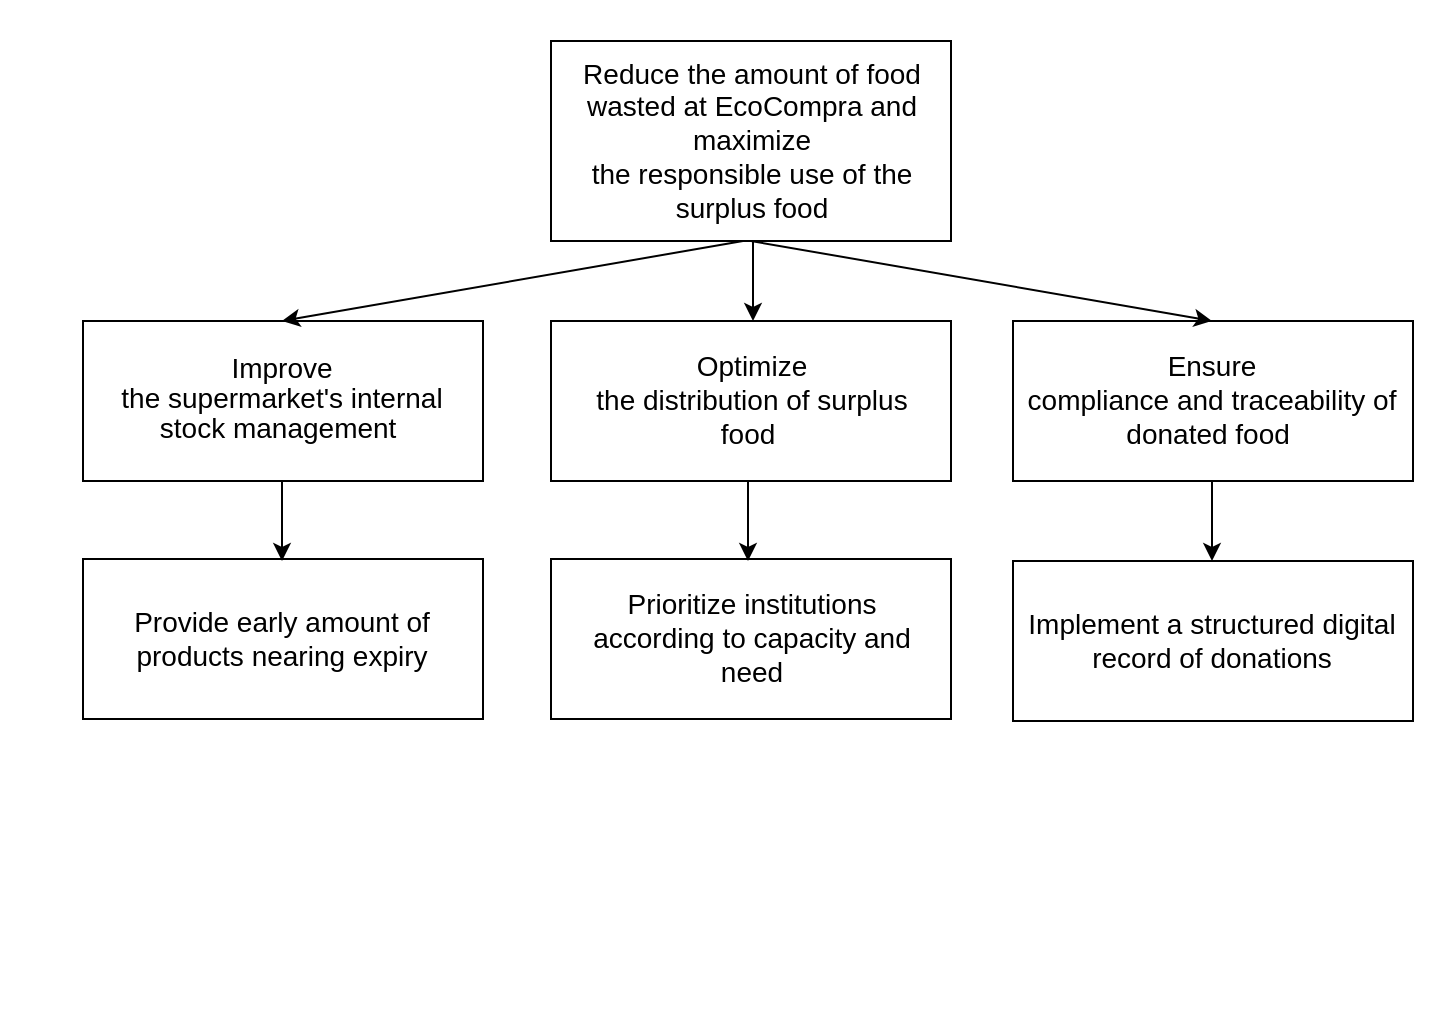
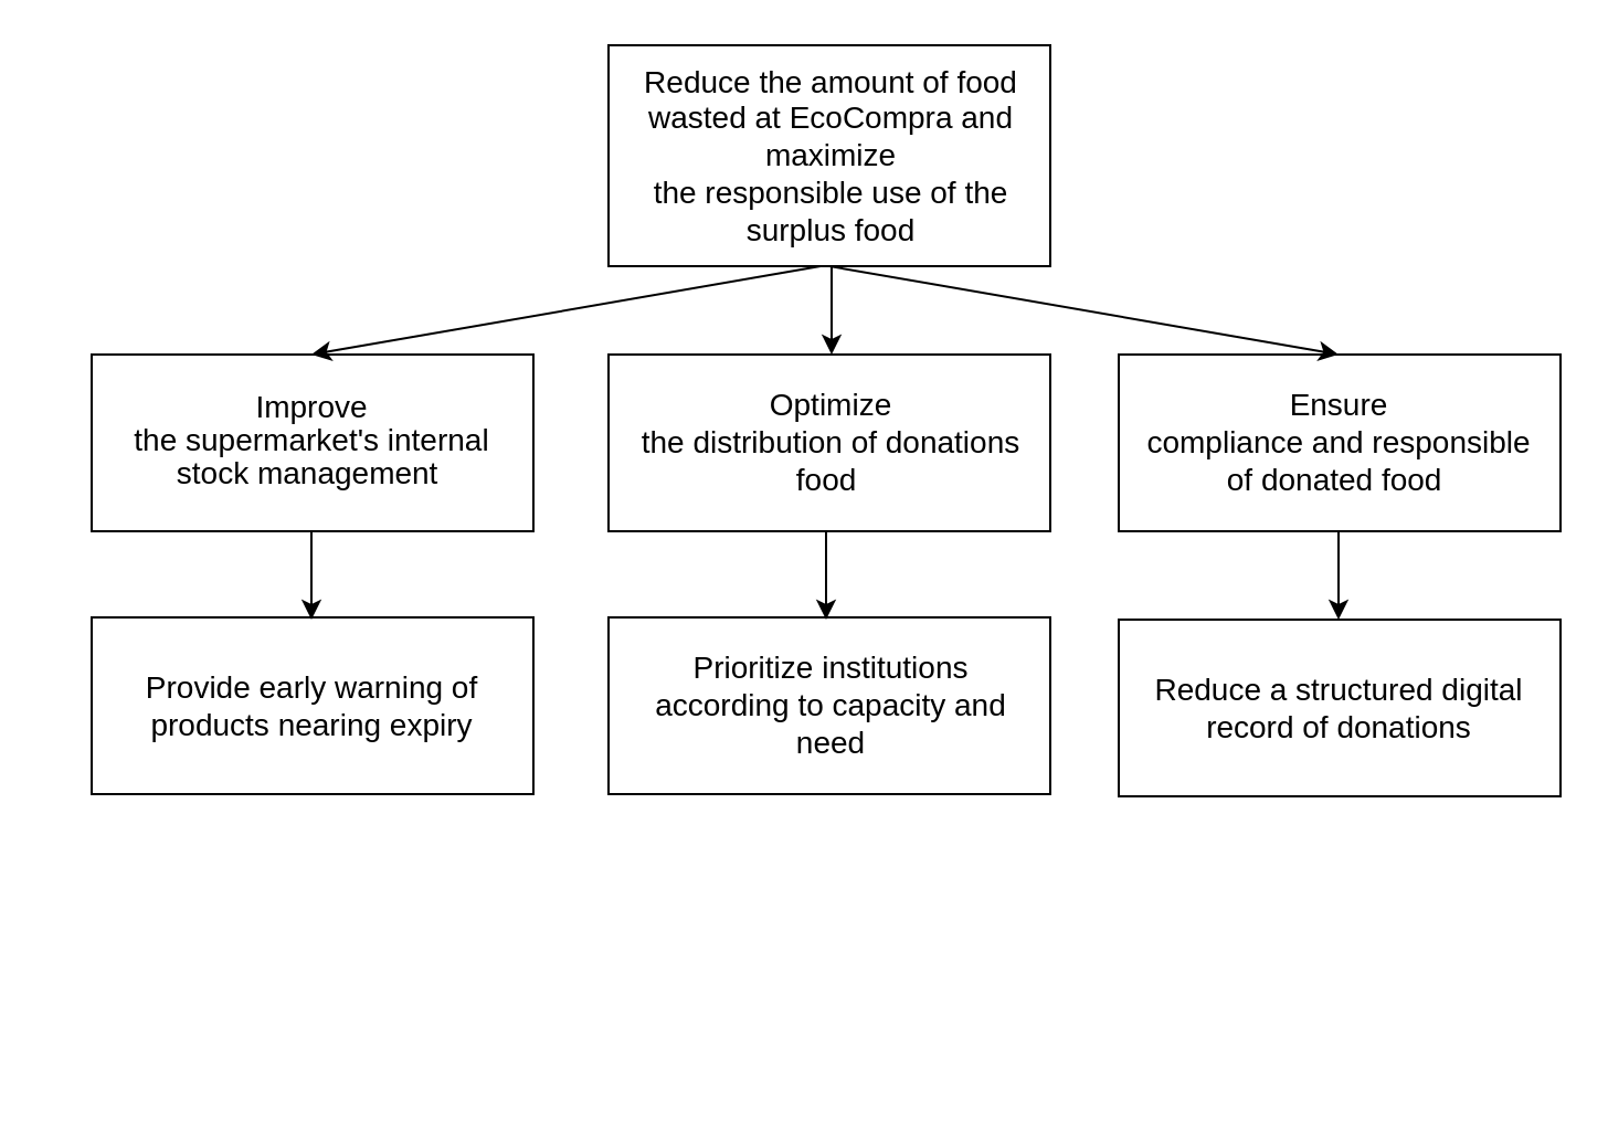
  <mxCell id="0" />
  <mxCell id="1" parent="0" />
  <mxCell id="2" value="" style="rounded=0;whiteSpace=wrap;html=1;" vertex="1" parent="1"><mxGeometry x="275" y="20" width="200" height="100" as="geometry" /></mxCell>
  <mxCell id="3" value="" style="rounded=0;whiteSpace=wrap;html=1;" vertex="1" parent="1"><mxGeometry x="41" y="160" width="200" height="80" as="geometry" /></mxCell>
  <mxCell id="4" value="&lt;p class=&quot;MsoNormal&quot;&gt;&lt;font style=&quot;font-size: 14px;&quot;&gt;Reduce the amount of food wasted at EcoCompra and maximize&lt;br&gt;the responsible use of the surplus food&lt;/font&gt;&lt;/p&gt;" style="text;html=1;align=center;verticalAlign=middle;whiteSpace=wrap;rounded=0;" vertex="1" parent="1"><mxGeometry x="281" y="25" width="190" height="90" as="geometry" /></mxCell>
  <mxCell id="5" value="&lt;span style=&quot;line-height: 115%;&quot;&gt;&lt;font style=&quot;font-size: 14px;&quot;&gt;Improve&lt;br&gt;the supermarket's internal stock management&amp;nbsp;&lt;/font&gt;&lt;/span&gt;" style="text;html=1;align=center;verticalAlign=middle;whiteSpace=wrap;rounded=0;" vertex="1" parent="1"><mxGeometry x="51" y="160" width="180" height="80" as="geometry" /></mxCell>
  <mxCell id="6" value="&lt;p class=&quot;MsoNormal&quot;&gt;&lt;br&gt;&lt;/p&gt;" style="text;html=1;align=center;verticalAlign=middle;whiteSpace=wrap;rounded=0;" vertex="1" parent="1"><mxGeometry x="370" y="460" width="60" height="30" as="geometry" /></mxCell>
  <mxCell id="7" value="&lt;p class=&quot;MsoNormal&quot;&gt;&lt;br&gt;&lt;/p&gt;" style="text;html=1;align=center;verticalAlign=middle;whiteSpace=wrap;rounded=0;" vertex="1" parent="1"><mxGeometry x="220" y="460" width="60" height="30" as="geometry" /></mxCell>
  <mxCell id="8" value="&lt;p class=&quot;MsoNormal&quot;&gt;&lt;br&gt;&lt;/p&gt;" style="text;html=1;align=center;verticalAlign=middle;whiteSpace=wrap;rounded=0;" vertex="1" parent="1"><mxGeometry x="20" y="450" width="60" height="30" as="geometry" /></mxCell>
  <mxCell id="9" value="" style="rounded=0;whiteSpace=wrap;html=1;" vertex="1" parent="1"><mxGeometry x="506" y="160" width="200" height="80" as="geometry" /></mxCell>
  <mxCell id="10" value="" style="rounded=0;whiteSpace=wrap;html=1;" vertex="1" parent="1"><mxGeometry x="506" y="280" width="200" height="80" as="geometry" /></mxCell>
  <mxCell id="11" value="" style="rounded=0;whiteSpace=wrap;html=1;" vertex="1" parent="1"><mxGeometry x="275" y="279" width="200" height="80" as="geometry" /></mxCell>
  <mxCell id="12" value="" style="rounded=0;whiteSpace=wrap;html=1;" vertex="1" parent="1"><mxGeometry x="275" y="160" width="200" height="80" as="geometry" /></mxCell>
  <mxCell id="13" value="" style="rounded=0;whiteSpace=wrap;html=1;" vertex="1" parent="1"><mxGeometry x="41" y="279" width="200" height="80" as="geometry" /></mxCell>
- <mxCell id="14" value="&lt;font style=&quot;font-size: 14px;&quot;&gt;Optimize&lt;br style=&quot;&quot;&gt;the distribution of surplus food&amp;nbsp;&lt;/font&gt;" style="text;html=1;align=center;verticalAlign=middle;whiteSpace=wrap;rounded=0;" vertex="1" parent="1"><mxGeometry x="281" y="160" width="190" height="80" as="geometry" /></mxCell>
+ <mxCell id="14" value="&lt;font style=&quot;font-size: 14px;&quot;&gt;Optimize&lt;br style=&quot;&quot;&gt;the distribution of donations food&amp;nbsp;&lt;/font&gt;" style="text;html=1;align=center;verticalAlign=middle;whiteSpace=wrap;rounded=0;" vertex="1" parent="1"><mxGeometry x="281" y="160" width="190" height="80" as="geometry" /></mxCell>
  <mxCell id="15" value="&lt;font style=&quot;font-size: 14px;&quot;&gt;Prioritize institutions according to capacity and need&lt;/font&gt;" style="text;html=1;align=center;verticalAlign=middle;whiteSpace=wrap;rounded=0;" vertex="1" parent="1"><mxGeometry x="281" y="279" width="190" height="80" as="geometry" /></mxCell>
- <mxCell id="16" value="&lt;font style=&quot;font-size: 14px;&quot;&gt;Provide early amount of products nearing expiry&lt;/font&gt;" style="text;html=1;align=center;verticalAlign=middle;whiteSpace=wrap;rounded=0;" vertex="1" parent="1"><mxGeometry x="46" y="279" width="190" height="80" as="geometry" /></mxCell>
- <mxCell id="17" value="&lt;font style=&quot;font-size: 14px;&quot;&gt;Ensure&lt;br style=&quot;&quot;&gt;compliance and traceability of donated food&amp;nbsp;&lt;/font&gt;" style="text;html=1;align=center;verticalAlign=middle;whiteSpace=wrap;rounded=0;" vertex="1" parent="1"><mxGeometry x="511" y="160" width="190" height="80" as="geometry" /></mxCell>
- <mxCell id="18" value="&lt;font style=&quot;font-size: 14px;&quot;&gt;Implement a structured digital record of donations&lt;/font&gt;" style="text;html=1;align=center;verticalAlign=middle;whiteSpace=wrap;rounded=0;" vertex="1" parent="1"><mxGeometry x="511" y="280" width="190" height="80" as="geometry" /></mxCell>
+ <mxCell id="16" value="&lt;font style=&quot;font-size: 14px;&quot;&gt;Provide early warning of products nearing expiry&lt;/font&gt;" style="text;html=1;align=center;verticalAlign=middle;whiteSpace=wrap;rounded=0;" vertex="1" parent="1"><mxGeometry x="46" y="279" width="190" height="80" as="geometry" /></mxCell>
+ <mxCell id="17" value="&lt;font style=&quot;font-size: 14px;&quot;&gt;Ensure&lt;br style=&quot;&quot;&gt;compliance and responsible of donated food&amp;nbsp;&lt;/font&gt;" style="text;html=1;align=center;verticalAlign=middle;whiteSpace=wrap;rounded=0;" vertex="1" parent="1"><mxGeometry x="511" y="160" width="190" height="80" as="geometry" /></mxCell>
+ <mxCell id="18" value="&lt;font style=&quot;font-size: 14px;&quot;&gt;Reduce a structured digital record of donations&lt;/font&gt;" style="text;html=1;align=center;verticalAlign=middle;whiteSpace=wrap;rounded=0;" vertex="1" parent="1"><mxGeometry x="511" y="280" width="190" height="80" as="geometry" /></mxCell>
  <mxCell id="19" value="" style="endArrow=classic;html=1;rounded=0;entryX=0.5;entryY=0;entryDx=0;entryDy=0;" edge="1" parent="1" target="14"><mxGeometry width="50" height="50" relative="1" as="geometry"><mxPoint x="376" y="120" as="sourcePoint" /><mxPoint x="411" y="180" as="targetPoint" /></mxGeometry></mxCell>
  <mxCell id="20" value="" style="endArrow=classic;html=1;rounded=0;entryX=0.5;entryY=0;entryDx=0;entryDy=0;exitX=0.5;exitY=1;exitDx=0;exitDy=0;" edge="1" parent="1"><mxGeometry width="50" height="50" relative="1" as="geometry"><mxPoint x="373.5" y="240" as="sourcePoint" /><mxPoint x="373.5" y="280" as="targetPoint" /></mxGeometry></mxCell>
  <mxCell id="21" value="" style="endArrow=classic;html=1;rounded=0;entryX=0.5;entryY=0;entryDx=0;entryDy=0;exitX=0.5;exitY=1;exitDx=0;exitDy=0;" edge="1" parent="1"><mxGeometry width="50" height="50" relative="1" as="geometry"><mxPoint x="605.5" y="240" as="sourcePoint" /><mxPoint x="605.5" y="280" as="targetPoint" /></mxGeometry></mxCell>
  <mxCell id="22" value="" style="endArrow=classic;html=1;rounded=0;entryX=0.5;entryY=0;entryDx=0;entryDy=0;exitX=0.5;exitY=1;exitDx=0;exitDy=0;" edge="1" parent="1"><mxGeometry width="50" height="50" relative="1" as="geometry"><mxPoint x="140.5" y="240" as="sourcePoint" /><mxPoint x="140.5" y="280" as="targetPoint" /></mxGeometry></mxCell>
  <mxCell id="23" value="" style="endArrow=classic;html=1;rounded=0;entryX=0.5;entryY=0;entryDx=0;entryDy=0;" edge="1" parent="1"><mxGeometry width="50" height="50" relative="1" as="geometry"><mxPoint x="371" y="120" as="sourcePoint" /><mxPoint x="140.5" y="160" as="targetPoint" /></mxGeometry></mxCell>
  <mxCell id="24" value="" style="endArrow=classic;html=1;rounded=0;entryX=0.5;entryY=0;entryDx=0;entryDy=0;exitX=0.5;exitY=1;exitDx=0;exitDy=0;" edge="1" parent="1" source="2"><mxGeometry width="50" height="50" relative="1" as="geometry"><mxPoint x="605.5" y="120" as="sourcePoint" /><mxPoint x="605.5" y="160" as="targetPoint" /></mxGeometry></mxCell>
